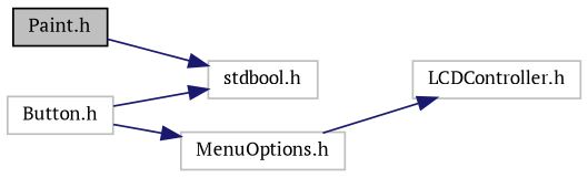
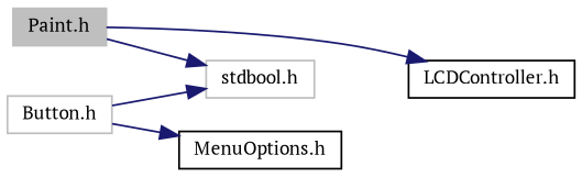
  digraph {
    fontname="PT Serif"
    rankdir=LR
    node [color=black fillcolor=white fontname="PT Serif" fontsize=10 shape=record style=filled]
    edge [color=midnightblue fontname="PT Serif" fontsize=10 labelfontname=TimesNewRoman labelfontsize=10 style=solid]
-   n1 [fillcolor=grey75 fontcolor=black height=0.2 label="Paint.h" width=0.4]
+   n1 [color=grey75 fillcolor=grey75 fontcolor=black height=0.2 label="Paint.h" width=0.4]
    n2 [color=grey75 height=0.2 label="stdbool.h" width=0.4]
-   n3 [color=grey75 height=0.2 label="LCDController.h" width=0.4]
+   n3 [height=0.2 label="LCDController.h" width=0.4]
    n4 [color=grey75 height=0.2 label="Button.h" width=0.4]
-   n5 [color=grey75 height=0.2 label="MenuOptions.h" width=0.4]
+   n5 [height=0.2 label="MenuOptions.h" width=0.4]
    n1 -> n2
-   n5 -> n3
+   n1 -> n3
    n4 -> n2
    n4 -> n5
  }
